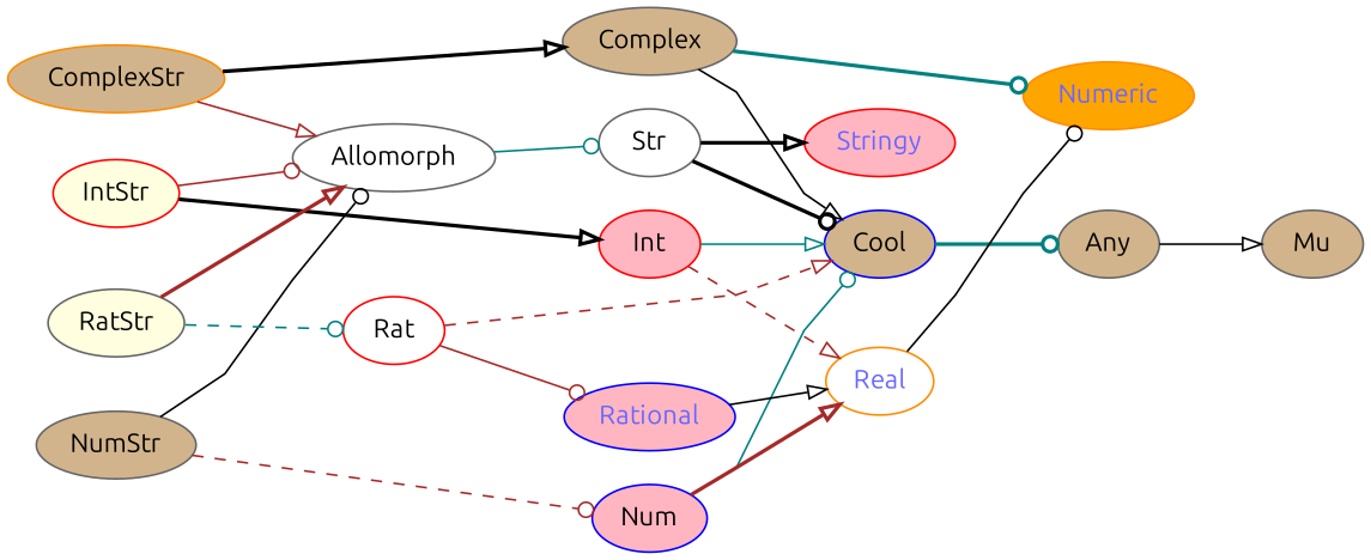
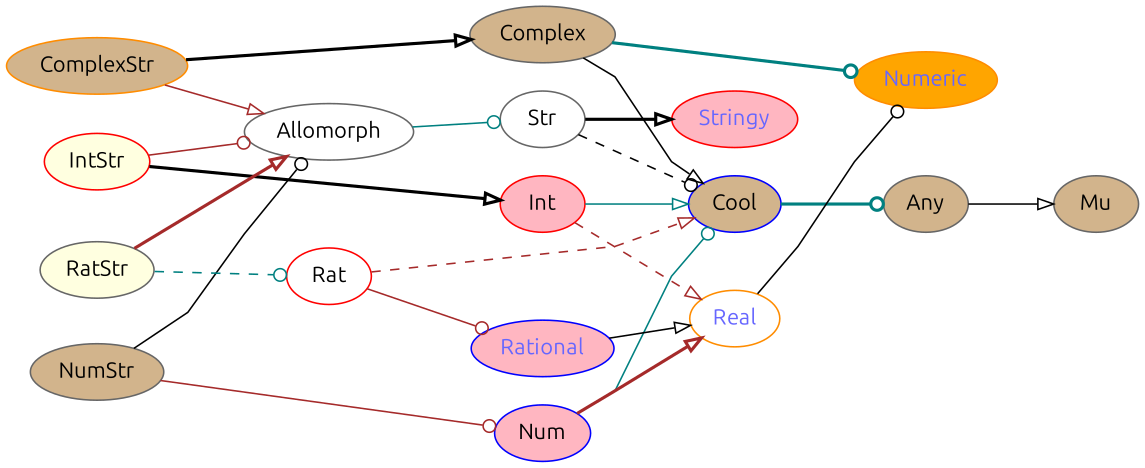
  digraph {
    bgcolor="#FFFFFF"
    fontname=Ubuntu
    rankdir=LR
    splines=polyline
    node [color=gray40 fillcolor=tan fontcolor="#000000" fontname=Ubuntu style=filled]
    edge [arrowhead=onormal color=black fontname=Ubuntu style=solid]
    Allomorph [fillcolor=white]
    Str [fillcolor=white]
    Cool [color=blue]
    Stringy [color=red fillcolor=lightpink fontcolor="#6666FF"]
    Mu
    Any
    Numeric [color=darkorange fillcolor=orange fontcolor="#6666FF"]
    Real [color=darkorange fillcolor=white fontcolor="#6666FF"]
    Int [color=red fillcolor=lightpink]
    IntStr [color=red fillcolor=lightyellow]
    Complex
    ComplexStr [color=darkorange]
    Num [color=blue fillcolor=lightpink]
    NumStr
    Rational [color=blue fillcolor=lightpink fontcolor="#6666FF"]
    Rat [color=red fillcolor=white]
    RatStr [fillcolor=lightyellow]
    Allomorph -> Str [arrowhead=odot color=teal]
-   Str -> Cool [arrowhead=odot style=bold]
+   Str -> Cool [arrowhead=odot style=dashed]
    Str -> Stringy [style=bold]
    Cool -> Any [arrowhead=odot color=teal style=bold]
    Any -> Mu
    Real -> Numeric [arrowhead=odot]
    Int -> Cool [color=teal]
    Int -> Real [color=brown style=dashed]
    IntStr -> Allomorph [arrowhead=odot color=brown]
    IntStr -> Int [style=bold]
    Complex -> Cool
    Complex -> Numeric [arrowhead=odot color=teal style=bold]
    ComplexStr -> Allomorph [color=brown]
    ComplexStr -> Complex [style=bold]
    Num -> Cool [arrowhead=odot color=teal]
    Num -> Real [color=brown style=bold]
    NumStr -> Allomorph [arrowhead=odot]
-   NumStr -> Num [arrowhead=odot color=brown style=dashed]
+   NumStr -> Num [arrowhead=odot color=brown]
    Rational -> Real
    Rat -> Cool [color=brown style=dashed]
    Rat -> Rational [arrowhead=odot color=brown]
    RatStr -> Allomorph [color=brown style=bold]
    RatStr -> Rat [arrowhead=odot color=teal style=dashed]
  }
